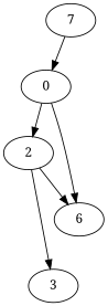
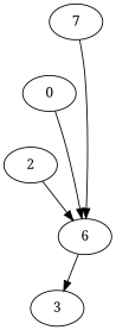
  digraph {
    fontname="Noto Serif"
    node [fontname="Noto Serif"]
    edge [fontname="Noto Serif" weight=3]
    0
    2
    n3 [label=6]
    3
    n5 [label=7]
-   0 -> 2
    0 -> n3 [weight=1]
    2 -> n3
-   2 -> 3 [weight=6]
-   n5 -> 0 [weight=2]
+   n3 -> 3 [weight=6]
+   n5 -> n3 [weight=2]
  }
